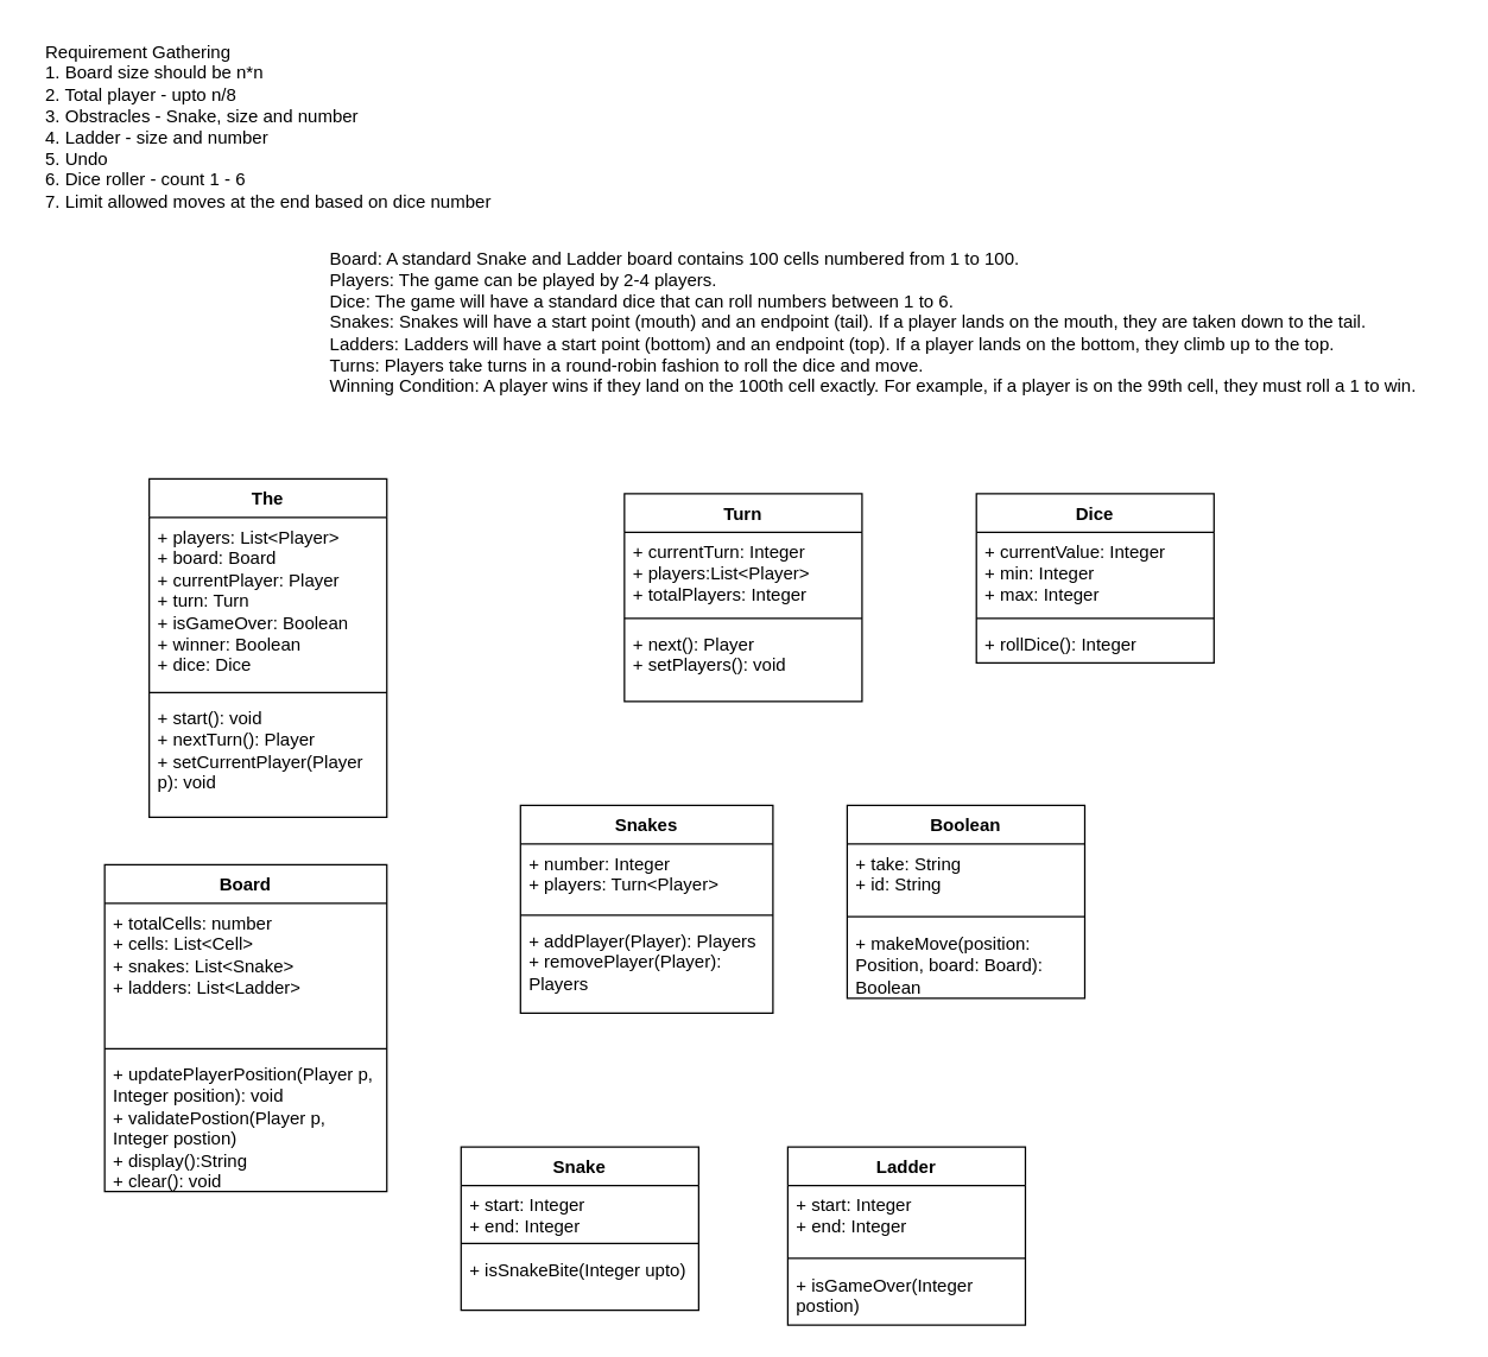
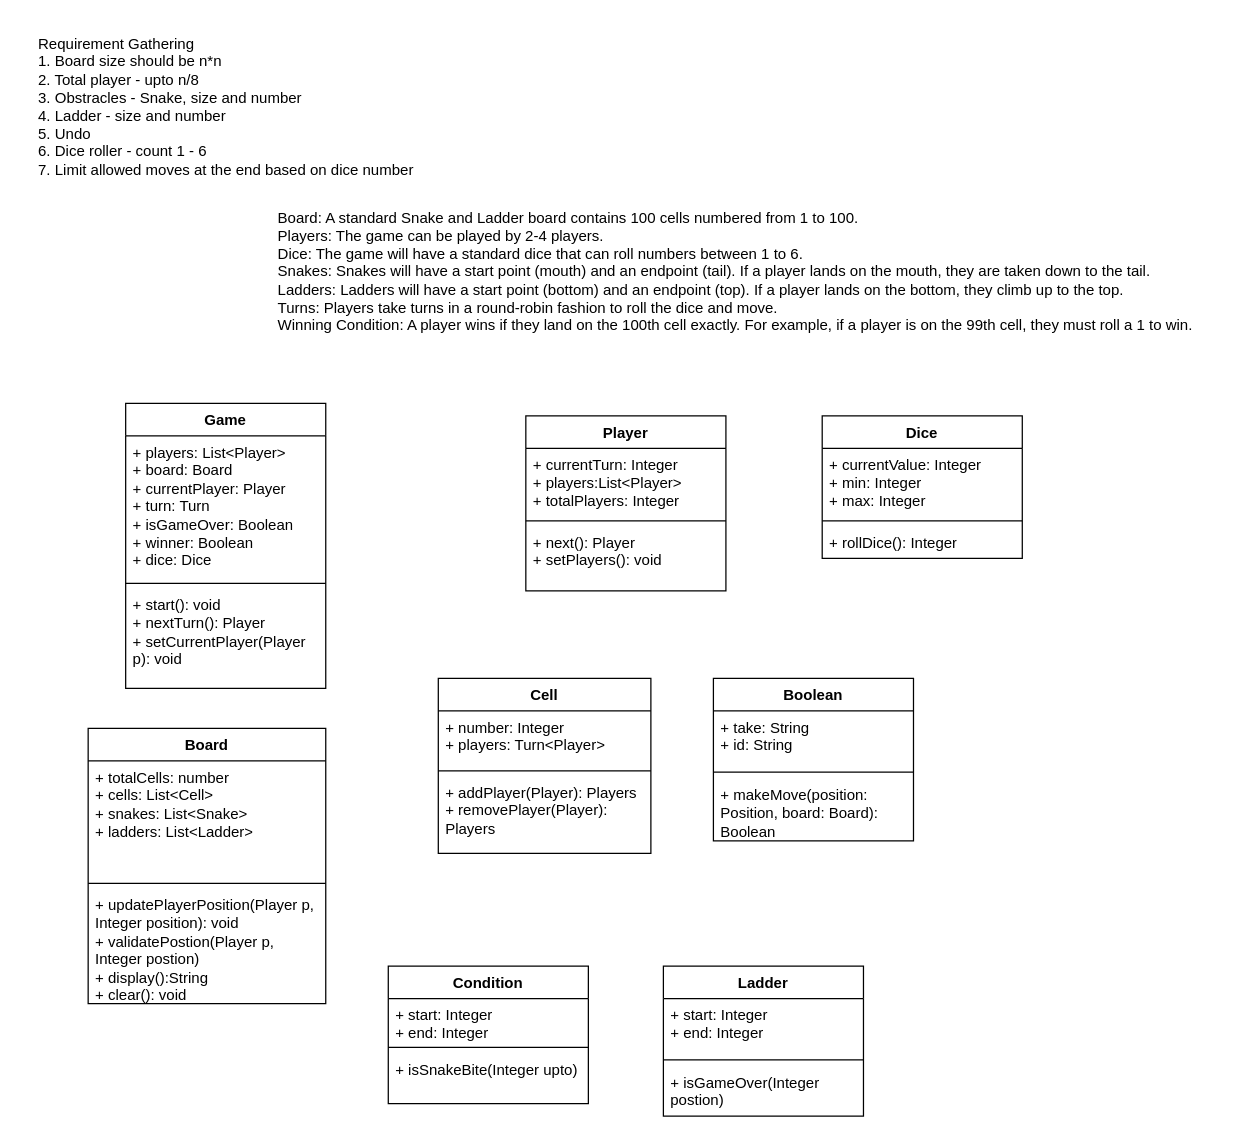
  <mxCell id="0" />
  <mxCell id="1" parent="0" />
  <mxCell id="2" value="Board" style="swimlane;fontStyle=1;align=center;verticalAlign=top;childLayout=stackLayout;horizontal=1;startSize=26;horizontalStack=0;resizeParent=1;resizeParentMax=0;resizeLast=0;collapsible=1;marginBottom=0;whiteSpace=wrap;html=1;" parent="1" vertex="1"><mxGeometry x="70" y="582" width="190" height="220" as="geometry" /></mxCell>
  <mxCell id="3" value="&lt;div&gt;+ totalCells: number&lt;/div&gt;+ cells: List&amp;lt;Cell&amp;gt;&lt;div&gt;+ snakes: List&amp;lt;Snake&amp;gt;&lt;/div&gt;&lt;div&gt;+ ladders: List&amp;lt;Ladder&amp;gt;&lt;/div&gt;" style="text;strokeColor=none;fillColor=none;align=left;verticalAlign=top;spacingLeft=4;spacingRight=4;overflow=hidden;rotatable=0;points=[[0,0.5],[1,0.5]];portConstraint=eastwest;whiteSpace=wrap;html=1;" parent="2" vertex="1"><mxGeometry y="26" width="190" height="94" as="geometry" /></mxCell>
  <mxCell id="4" value="" style="line;strokeWidth=1;fillColor=none;align=left;verticalAlign=middle;spacingTop=-1;spacingLeft=3;spacingRight=3;rotatable=0;labelPosition=right;points=[];portConstraint=eastwest;strokeColor=inherit;" parent="2" vertex="1"><mxGeometry y="120" width="190" height="8" as="geometry" /></mxCell>
  <mxCell id="5" value="&lt;div&gt;+ updatePlayerPosition(Player p, Integer position): void&lt;br&gt;&lt;/div&gt;&lt;div&gt;+ validatePostion(Player p, Integer postion)&lt;br&gt;+ display():String&lt;/div&gt;&lt;div&gt;+ clear(): void&lt;/div&gt;" style="text;strokeColor=none;fillColor=none;align=left;verticalAlign=top;spacingLeft=4;spacingRight=4;overflow=hidden;rotatable=0;points=[[0,0.5],[1,0.5]];portConstraint=eastwest;whiteSpace=wrap;html=1;" parent="2" vertex="1"><mxGeometry y="128" width="190" height="92" as="geometry" /></mxCell>
  <mxCell id="6" value="&lt;div style=&quot;text-align: left;&quot;&gt;&lt;span style=&quot;background-color: transparent; color: light-dark(rgb(0, 0, 0), rgb(255, 255, 255));&quot;&gt;Requirement Gathering&lt;/span&gt;&lt;/div&gt;&lt;div style=&quot;text-align: left;&quot;&gt;&lt;span style=&quot;background-color: transparent; color: light-dark(rgb(0, 0, 0), rgb(255, 255, 255));&quot;&gt;1. Board size should be n*n&lt;/span&gt;&lt;/div&gt;&lt;div style=&quot;text-align: left;&quot;&gt;&lt;span style=&quot;background-color: transparent; color: light-dark(rgb(0, 0, 0), rgb(255, 255, 255));&quot;&gt;2. Total player - upto n/8&lt;/span&gt;&lt;/div&gt;&lt;div style=&quot;text-align: left;&quot;&gt;&lt;span style=&quot;background-color: transparent; color: light-dark(rgb(0, 0, 0), rgb(255, 255, 255));&quot;&gt;3. Obstracles - Snake, size and number&lt;/span&gt;&lt;/div&gt;&lt;div style=&quot;text-align: left;&quot;&gt;4. Ladder - size and number&lt;/div&gt;&lt;div style=&quot;text-align: left;&quot;&gt;5. Undo&lt;/div&gt;&lt;div style=&quot;text-align: left;&quot;&gt;6. Dice roller - count 1 - 6&lt;/div&gt;&lt;div style=&quot;text-align: left;&quot;&gt;7. Limit allowed moves at the end based on dice number&lt;/div&gt;" style="text;html=1;align=center;verticalAlign=middle;resizable=0;points=[];autosize=1;strokeColor=none;fillColor=none;" parent="1" vertex="1"><mxGeometry x="20" y="20" width="320" height="130" as="geometry" /></mxCell>
  <mxCell id="7" value="&lt;div&gt;Board: A standard Snake and Ladder board contains 100 cells numbered from 1 to 100.&lt;/div&gt;&lt;div&gt;Players: The game can be played by 2-4 players.&lt;/div&gt;&lt;div&gt;Dice: The game will have a standard dice that can roll numbers between 1 to 6.&lt;/div&gt;&lt;div&gt;Snakes: Snakes will have a start point (mouth) and an endpoint (tail). If a player lands on the mouth, they are taken down to the tail.&lt;/div&gt;&lt;div&gt;Ladders: Ladders will have a start point (bottom) and an endpoint (top). If a player lands on the bottom, they climb up to the top.&lt;/div&gt;&lt;div&gt;Turns: Players take turns in a round-robin fashion to roll the dice and move.&lt;/div&gt;&lt;div&gt;Winning Condition: A player wins if they land on the 100th cell exactly. For example, if a player is on the 99th cell, they must roll a 1 to win.&lt;/div&gt;" style="text;html=1;align=left;verticalAlign=middle;resizable=0;points=[];autosize=1;strokeColor=none;fillColor=none;" parent="1" vertex="1"><mxGeometry x="220" y="162" width="760" height="110" as="geometry" /></mxCell>
- <mxCell id="8" value="Snakes" style="swimlane;fontStyle=1;align=center;verticalAlign=top;childLayout=stackLayout;horizontal=1;startSize=26;horizontalStack=0;resizeParent=1;resizeParentMax=0;resizeLast=0;collapsible=1;marginBottom=0;whiteSpace=wrap;html=1;" parent="1" vertex="1"><mxGeometry x="350" y="542" width="170" height="140" as="geometry" /></mxCell>
+ <mxCell id="8" value="Cell" style="swimlane;fontStyle=1;align=center;verticalAlign=top;childLayout=stackLayout;horizontal=1;startSize=26;horizontalStack=0;resizeParent=1;resizeParentMax=0;resizeLast=0;collapsible=1;marginBottom=0;whiteSpace=wrap;html=1;" parent="1" vertex="1"><mxGeometry x="350" y="542" width="170" height="140" as="geometry" /></mxCell>
  <mxCell id="9" value="+ number: Integer&lt;div&gt;+ players: Turn&amp;lt;Player&amp;gt;&lt;/div&gt;" style="text;strokeColor=none;fillColor=none;align=left;verticalAlign=top;spacingLeft=4;spacingRight=4;overflow=hidden;rotatable=0;points=[[0,0.5],[1,0.5]];portConstraint=eastwest;whiteSpace=wrap;html=1;" parent="8" vertex="1"><mxGeometry y="26" width="170" height="44" as="geometry" /></mxCell>
  <mxCell id="10" value="" style="line;strokeWidth=1;fillColor=none;align=left;verticalAlign=middle;spacingTop=-1;spacingLeft=3;spacingRight=3;rotatable=0;labelPosition=right;points=[];portConstraint=eastwest;strokeColor=inherit;" parent="8" vertex="1"><mxGeometry y="70" width="170" height="8" as="geometry" /></mxCell>
  <mxCell id="11" value="+ addPlayer(Player): Players&lt;div&gt;+ removePlayer(Player): Players&lt;/div&gt;" style="text;strokeColor=none;fillColor=none;align=left;verticalAlign=top;spacingLeft=4;spacingRight=4;overflow=hidden;rotatable=0;points=[[0,0.5],[1,0.5]];portConstraint=eastwest;whiteSpace=wrap;html=1;" parent="8" vertex="1"><mxGeometry y="78" width="170" height="62" as="geometry" /></mxCell>
  <mxCell id="12" value="Boolean" style="swimlane;fontStyle=1;align=center;verticalAlign=top;childLayout=stackLayout;horizontal=1;startSize=26;horizontalStack=0;resizeParent=1;resizeParentMax=0;resizeLast=0;collapsible=1;marginBottom=0;whiteSpace=wrap;html=1;" parent="1" vertex="1"><mxGeometry x="570" y="542" width="160" height="130" as="geometry" /></mxCell>
  <mxCell id="13" value="+ take: String&lt;div&gt;+ id: String&lt;/div&gt;" style="text;strokeColor=none;fillColor=none;align=left;verticalAlign=top;spacingLeft=4;spacingRight=4;overflow=hidden;rotatable=0;points=[[0,0.5],[1,0.5]];portConstraint=eastwest;whiteSpace=wrap;html=1;" parent="12" vertex="1"><mxGeometry y="26" width="160" height="44" as="geometry" /></mxCell>
  <mxCell id="14" value="" style="line;strokeWidth=1;fillColor=none;align=left;verticalAlign=middle;spacingTop=-1;spacingLeft=3;spacingRight=3;rotatable=0;labelPosition=right;points=[];portConstraint=eastwest;strokeColor=inherit;" parent="12" vertex="1"><mxGeometry y="70" width="160" height="10" as="geometry" /></mxCell>
  <mxCell id="15" value="+ makeMove(position: Position, board: Board): Boolean" style="text;strokeColor=none;fillColor=none;align=left;verticalAlign=top;spacingLeft=4;spacingRight=4;overflow=hidden;rotatable=0;points=[[0,0.5],[1,0.5]];portConstraint=eastwest;whiteSpace=wrap;html=1;" vertex="1" parent="12"><mxGeometry y="80" width="160" height="50" as="geometry" /></mxCell>
- <mxCell id="16" value="Snake" style="swimlane;fontStyle=1;align=center;verticalAlign=top;childLayout=stackLayout;horizontal=1;startSize=26;horizontalStack=0;resizeParent=1;resizeParentMax=0;resizeLast=0;collapsible=1;marginBottom=0;whiteSpace=wrap;html=1;" parent="1" vertex="1"><mxGeometry x="310" y="772" width="160" height="110" as="geometry" /></mxCell>
+ <mxCell id="16" value="Condition" style="swimlane;fontStyle=1;align=center;verticalAlign=top;childLayout=stackLayout;horizontal=1;startSize=26;horizontalStack=0;resizeParent=1;resizeParentMax=0;resizeLast=0;collapsible=1;marginBottom=0;whiteSpace=wrap;html=1;" parent="1" vertex="1"><mxGeometry x="310" y="772" width="160" height="110" as="geometry" /></mxCell>
  <mxCell id="17" value="+ start: Integer&lt;br&gt;+ end: Integer" style="text;strokeColor=none;fillColor=none;align=left;verticalAlign=top;spacingLeft=4;spacingRight=4;overflow=hidden;rotatable=0;points=[[0,0.5],[1,0.5]];portConstraint=eastwest;whiteSpace=wrap;html=1;" parent="16" vertex="1"><mxGeometry y="26" width="160" height="34" as="geometry" /></mxCell>
  <mxCell id="18" value="" style="line;strokeWidth=1;fillColor=none;align=left;verticalAlign=middle;spacingTop=-1;spacingLeft=3;spacingRight=3;rotatable=0;labelPosition=right;points=[];portConstraint=eastwest;strokeColor=inherit;" parent="16" vertex="1"><mxGeometry y="60" width="160" height="10" as="geometry" /></mxCell>
  <mxCell id="19" value="+ isSnakeBite(Integer upto)" style="text;strokeColor=none;fillColor=none;align=left;verticalAlign=top;spacingLeft=4;spacingRight=4;overflow=hidden;rotatable=0;points=[[0,0.5],[1,0.5]];portConstraint=eastwest;whiteSpace=wrap;html=1;" vertex="1" parent="16"><mxGeometry y="70" width="160" height="40" as="geometry" /></mxCell>
  <mxCell id="20" value="Ladder" style="swimlane;fontStyle=1;align=center;verticalAlign=top;childLayout=stackLayout;horizontal=1;startSize=26;horizontalStack=0;resizeParent=1;resizeParentMax=0;resizeLast=0;collapsible=1;marginBottom=0;whiteSpace=wrap;html=1;" parent="1" vertex="1"><mxGeometry x="530" y="772" width="160" height="120" as="geometry" /></mxCell>
  <mxCell id="21" value="+ start: Integer&lt;div&gt;+ end: Integer&lt;/div&gt;" style="text;strokeColor=none;fillColor=none;align=left;verticalAlign=top;spacingLeft=4;spacingRight=4;overflow=hidden;rotatable=0;points=[[0,0.5],[1,0.5]];portConstraint=eastwest;whiteSpace=wrap;html=1;" parent="20" vertex="1"><mxGeometry y="26" width="160" height="44" as="geometry" /></mxCell>
  <mxCell id="22" value="" style="line;strokeWidth=1;fillColor=none;align=left;verticalAlign=middle;spacingTop=-1;spacingLeft=3;spacingRight=3;rotatable=0;labelPosition=right;points=[];portConstraint=eastwest;strokeColor=inherit;" parent="20" vertex="1"><mxGeometry y="70" width="160" height="10" as="geometry" /></mxCell>
  <mxCell id="23" value="+ isGameOver(Integer postion)" style="text;strokeColor=none;fillColor=none;align=left;verticalAlign=top;spacingLeft=4;spacingRight=4;overflow=hidden;rotatable=0;points=[[0,0.5],[1,0.5]];portConstraint=eastwest;whiteSpace=wrap;html=1;" vertex="1" parent="20"><mxGeometry y="80" width="160" height="40" as="geometry" /></mxCell>
- <mxCell id="24" value="Turn" style="swimlane;fontStyle=1;align=center;verticalAlign=top;childLayout=stackLayout;horizontal=1;startSize=26;horizontalStack=0;resizeParent=1;resizeParentMax=0;resizeLast=0;collapsible=1;marginBottom=0;whiteSpace=wrap;html=1;" parent="1" vertex="1"><mxGeometry x="420" y="332" width="160" height="140" as="geometry" /></mxCell>
+ <mxCell id="24" value="Player" style="swimlane;fontStyle=1;align=center;verticalAlign=top;childLayout=stackLayout;horizontal=1;startSize=26;horizontalStack=0;resizeParent=1;resizeParentMax=0;resizeLast=0;collapsible=1;marginBottom=0;whiteSpace=wrap;html=1;" parent="1" vertex="1"><mxGeometry x="420" y="332" width="160" height="140" as="geometry" /></mxCell>
  <mxCell id="25" value="+ currentTurn: Integer&lt;div&gt;+ players:List&amp;lt;Player&amp;gt;&lt;/div&gt;&lt;div&gt;+ totalPlayers: Integer&lt;/div&gt;" style="text;strokeColor=none;fillColor=none;align=left;verticalAlign=top;spacingLeft=4;spacingRight=4;overflow=hidden;rotatable=0;points=[[0,0.5],[1,0.5]];portConstraint=eastwest;whiteSpace=wrap;html=1;" parent="24" vertex="1"><mxGeometry y="26" width="160" height="54" as="geometry" /></mxCell>
  <mxCell id="26" value="" style="line;strokeWidth=1;fillColor=none;align=left;verticalAlign=middle;spacingTop=-1;spacingLeft=3;spacingRight=3;rotatable=0;labelPosition=right;points=[];portConstraint=eastwest;strokeColor=inherit;" parent="24" vertex="1"><mxGeometry y="80" width="160" height="8" as="geometry" /></mxCell>
  <mxCell id="27" value="+ next(): Player&lt;br&gt;+ setPlayers(): void" style="text;strokeColor=none;fillColor=none;align=left;verticalAlign=top;spacingLeft=4;spacingRight=4;overflow=hidden;rotatable=0;points=[[0,0.5],[1,0.5]];portConstraint=eastwest;whiteSpace=wrap;html=1;" parent="24" vertex="1"><mxGeometry y="88" width="160" height="52" as="geometry" /></mxCell>
  <mxCell id="28" value="Dice" style="swimlane;fontStyle=1;align=center;verticalAlign=top;childLayout=stackLayout;horizontal=1;startSize=26;horizontalStack=0;resizeParent=1;resizeParentMax=0;resizeLast=0;collapsible=1;marginBottom=0;whiteSpace=wrap;html=1;" parent="1" vertex="1"><mxGeometry x="657" y="332" width="160" height="114" as="geometry" /></mxCell>
  <mxCell id="29" value="+ currentValue: Integer&lt;div&gt;+ min: Integer&lt;/div&gt;&lt;div&gt;+ max: Integer&lt;/div&gt;" style="text;strokeColor=none;fillColor=none;align=left;verticalAlign=top;spacingLeft=4;spacingRight=4;overflow=hidden;rotatable=0;points=[[0,0.5],[1,0.5]];portConstraint=eastwest;whiteSpace=wrap;html=1;" parent="28" vertex="1"><mxGeometry y="26" width="160" height="54" as="geometry" /></mxCell>
  <mxCell id="30" value="" style="line;strokeWidth=1;fillColor=none;align=left;verticalAlign=middle;spacingTop=-1;spacingLeft=3;spacingRight=3;rotatable=0;labelPosition=right;points=[];portConstraint=eastwest;strokeColor=inherit;" parent="28" vertex="1"><mxGeometry y="80" width="160" height="8" as="geometry" /></mxCell>
  <mxCell id="31" value="+ rollDice(): Integer" style="text;strokeColor=none;fillColor=none;align=left;verticalAlign=top;spacingLeft=4;spacingRight=4;overflow=hidden;rotatable=0;points=[[0,0.5],[1,0.5]];portConstraint=eastwest;whiteSpace=wrap;html=1;" parent="28" vertex="1"><mxGeometry y="88" width="160" height="26" as="geometry" /></mxCell>
- <mxCell id="32" value="The" style="swimlane;fontStyle=1;align=center;verticalAlign=top;childLayout=stackLayout;horizontal=1;startSize=26;horizontalStack=0;resizeParent=1;resizeParentMax=0;resizeLast=0;collapsible=1;marginBottom=0;whiteSpace=wrap;html=1;" parent="1" vertex="1"><mxGeometry x="100" y="322" width="160" height="228" as="geometry" /></mxCell>
+ <mxCell id="32" value="Game" style="swimlane;fontStyle=1;align=center;verticalAlign=top;childLayout=stackLayout;horizontal=1;startSize=26;horizontalStack=0;resizeParent=1;resizeParentMax=0;resizeLast=0;collapsible=1;marginBottom=0;whiteSpace=wrap;html=1;" parent="1" vertex="1"><mxGeometry x="100" y="322" width="160" height="228" as="geometry" /></mxCell>
  <mxCell id="33" value="+ players: List&amp;lt;Player&amp;gt;&lt;div&gt;+ board: Board&lt;/div&gt;&lt;div&gt;+ currentPlayer: Player&lt;/div&gt;&lt;div&gt;+ turn: Turn&lt;/div&gt;&lt;div&gt;+ isGameOver: Boolean&lt;/div&gt;&lt;div&gt;+ winner: Boolean&lt;/div&gt;&lt;div&gt;+ dice: Dice&lt;br&gt;&lt;/div&gt;" style="text;strokeColor=none;fillColor=none;align=left;verticalAlign=top;spacingLeft=4;spacingRight=4;overflow=hidden;rotatable=0;points=[[0,0.5],[1,0.5]];portConstraint=eastwest;whiteSpace=wrap;html=1;" parent="32" vertex="1"><mxGeometry y="26" width="160" height="114" as="geometry" /></mxCell>
  <mxCell id="34" value="" style="line;strokeWidth=1;fillColor=none;align=left;verticalAlign=middle;spacingTop=-1;spacingLeft=3;spacingRight=3;rotatable=0;labelPosition=right;points=[];portConstraint=eastwest;strokeColor=inherit;" parent="32" vertex="1"><mxGeometry y="140" width="160" height="8" as="geometry" /></mxCell>
  <mxCell id="35" value="+ start(): void&lt;br&gt;+ nextTurn(): Player&lt;div&gt;+ setCurrentPlayer(Player p): void&lt;/div&gt;" style="text;strokeColor=none;fillColor=none;align=left;verticalAlign=top;spacingLeft=4;spacingRight=4;overflow=hidden;rotatable=0;points=[[0,0.5],[1,0.5]];portConstraint=eastwest;whiteSpace=wrap;html=1;" parent="32" vertex="1"><mxGeometry y="148" width="160" height="80" as="geometry" /></mxCell>
